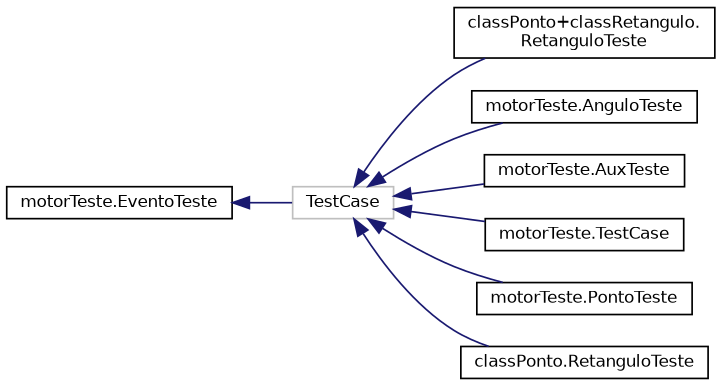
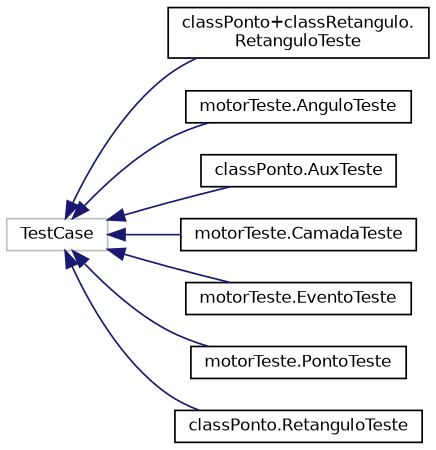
  digraph {
    rankdir=LR
    node [color=black fillcolor=white fontname=Helvetica fontsize=10 shape=record style=filled]
    edge [color=midnightblue dir=back fontname=Helvetica fontsize=10 labelfontname=Helvetica labelfontsize=10 style=solid]
    n1 [color=grey75 height=0.2 label=TestCase width=0.4]
    n2 [height=0.2 label="classPonto+classRetangulo.\lRetanguloTeste" width=0.4]
    n3 [height=0.2 label="motorTeste.AnguloTeste" width=0.4]
-   n4 [height=0.2 label="motorTeste.AuxTeste" width=0.4]
-   n5 [height=0.2 label="motorTeste.TestCase" width=0.4]
+   n4 [height=0.2 label="classPonto.AuxTeste" width=0.4]
+   n5 [height=0.2 label="motorTeste.CamadaTeste" width=0.4]
    n6 [height=0.2 label="motorTeste.EventoTeste" width=0.4]
    n7 [height=0.2 label="motorTeste.PontoTeste" width=0.4]
    n8 [height=0.2 label="classPonto.RetanguloTeste" width=0.4]
    n1 -> n2
    n1 -> n3
    n1 -> n4
    n1 -> n5
-   n6 -> n1
+   n1 -> n6
    n1 -> n7
    n1 -> n8
  }
